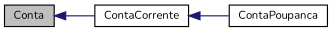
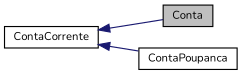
  digraph {
    fontname=Nunito
    rankdir=LR
    node [color=black fillcolor=white fontname=Nunito fontsize=10 shape=record style=filled]
    edge [color=midnightblue dir=back fontname=Nunito fontsize=10 labelfontname=Helvetica labelfontsize=10 style=solid]
    n1 [fillcolor=grey75 fontcolor=black height=0.2 label=Conta width=0.4]
    n2 [height=0.2 label=ContaCorrente width=0.4]
    n3 [height=0.2 label=ContaPoupanca width=0.4]
-   n1 -> n2
+   n2 -> n1
    n2 -> n3
  }
